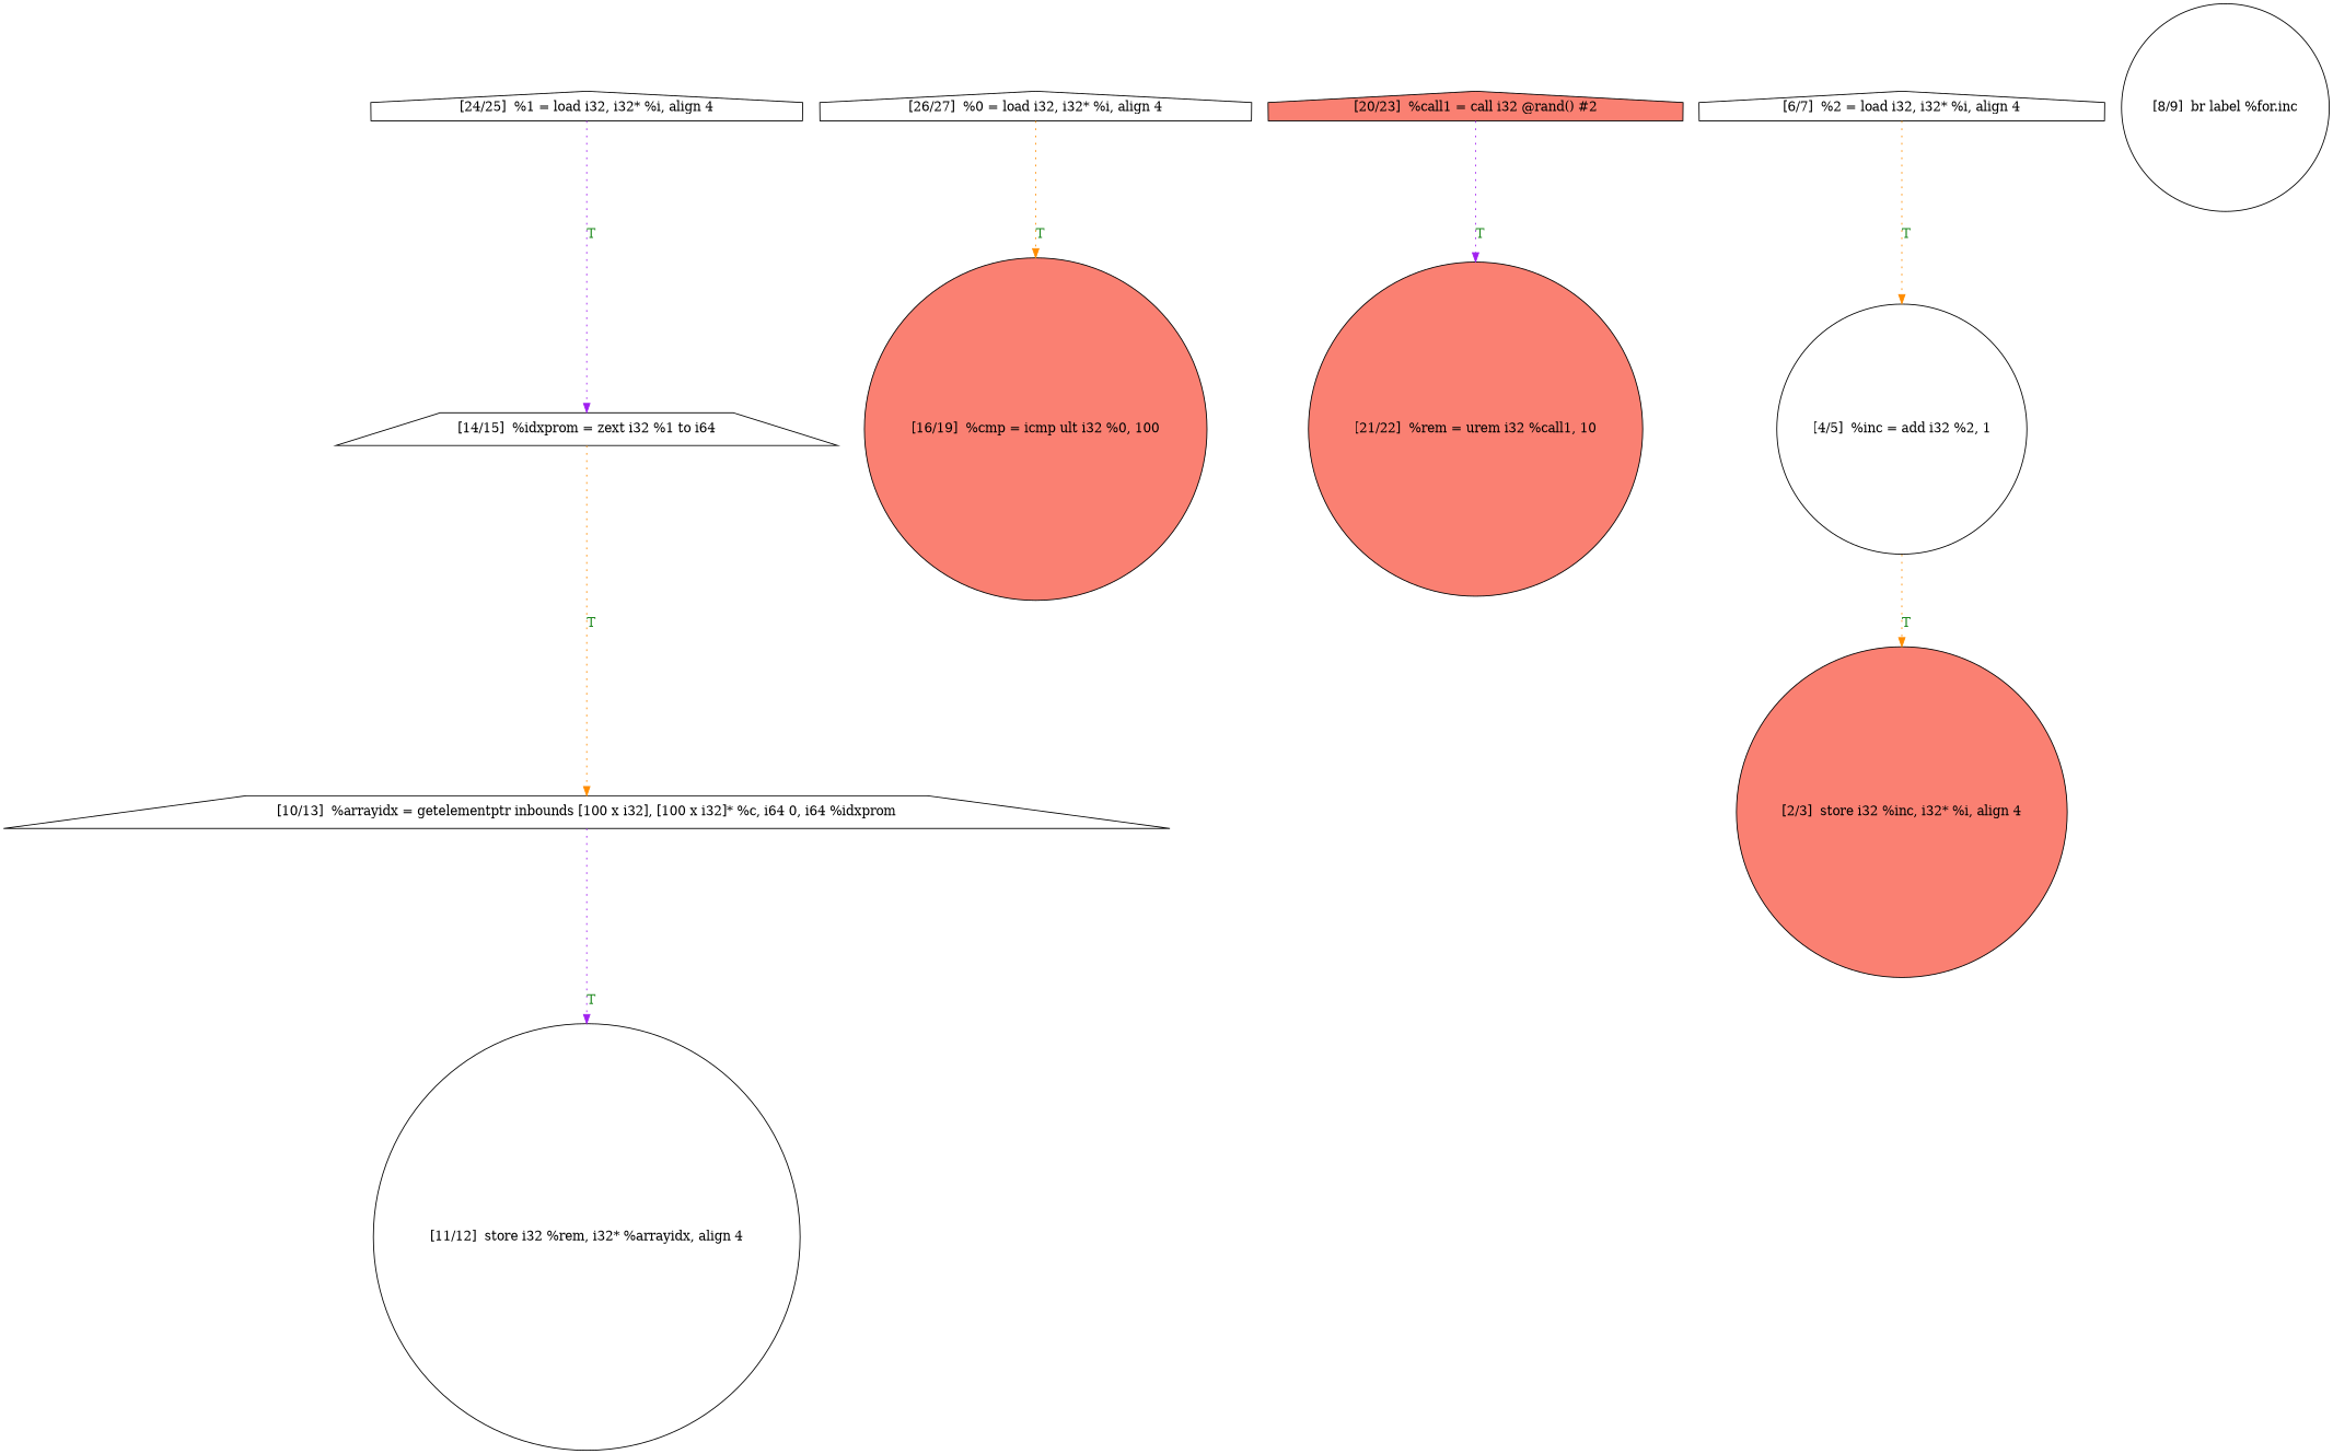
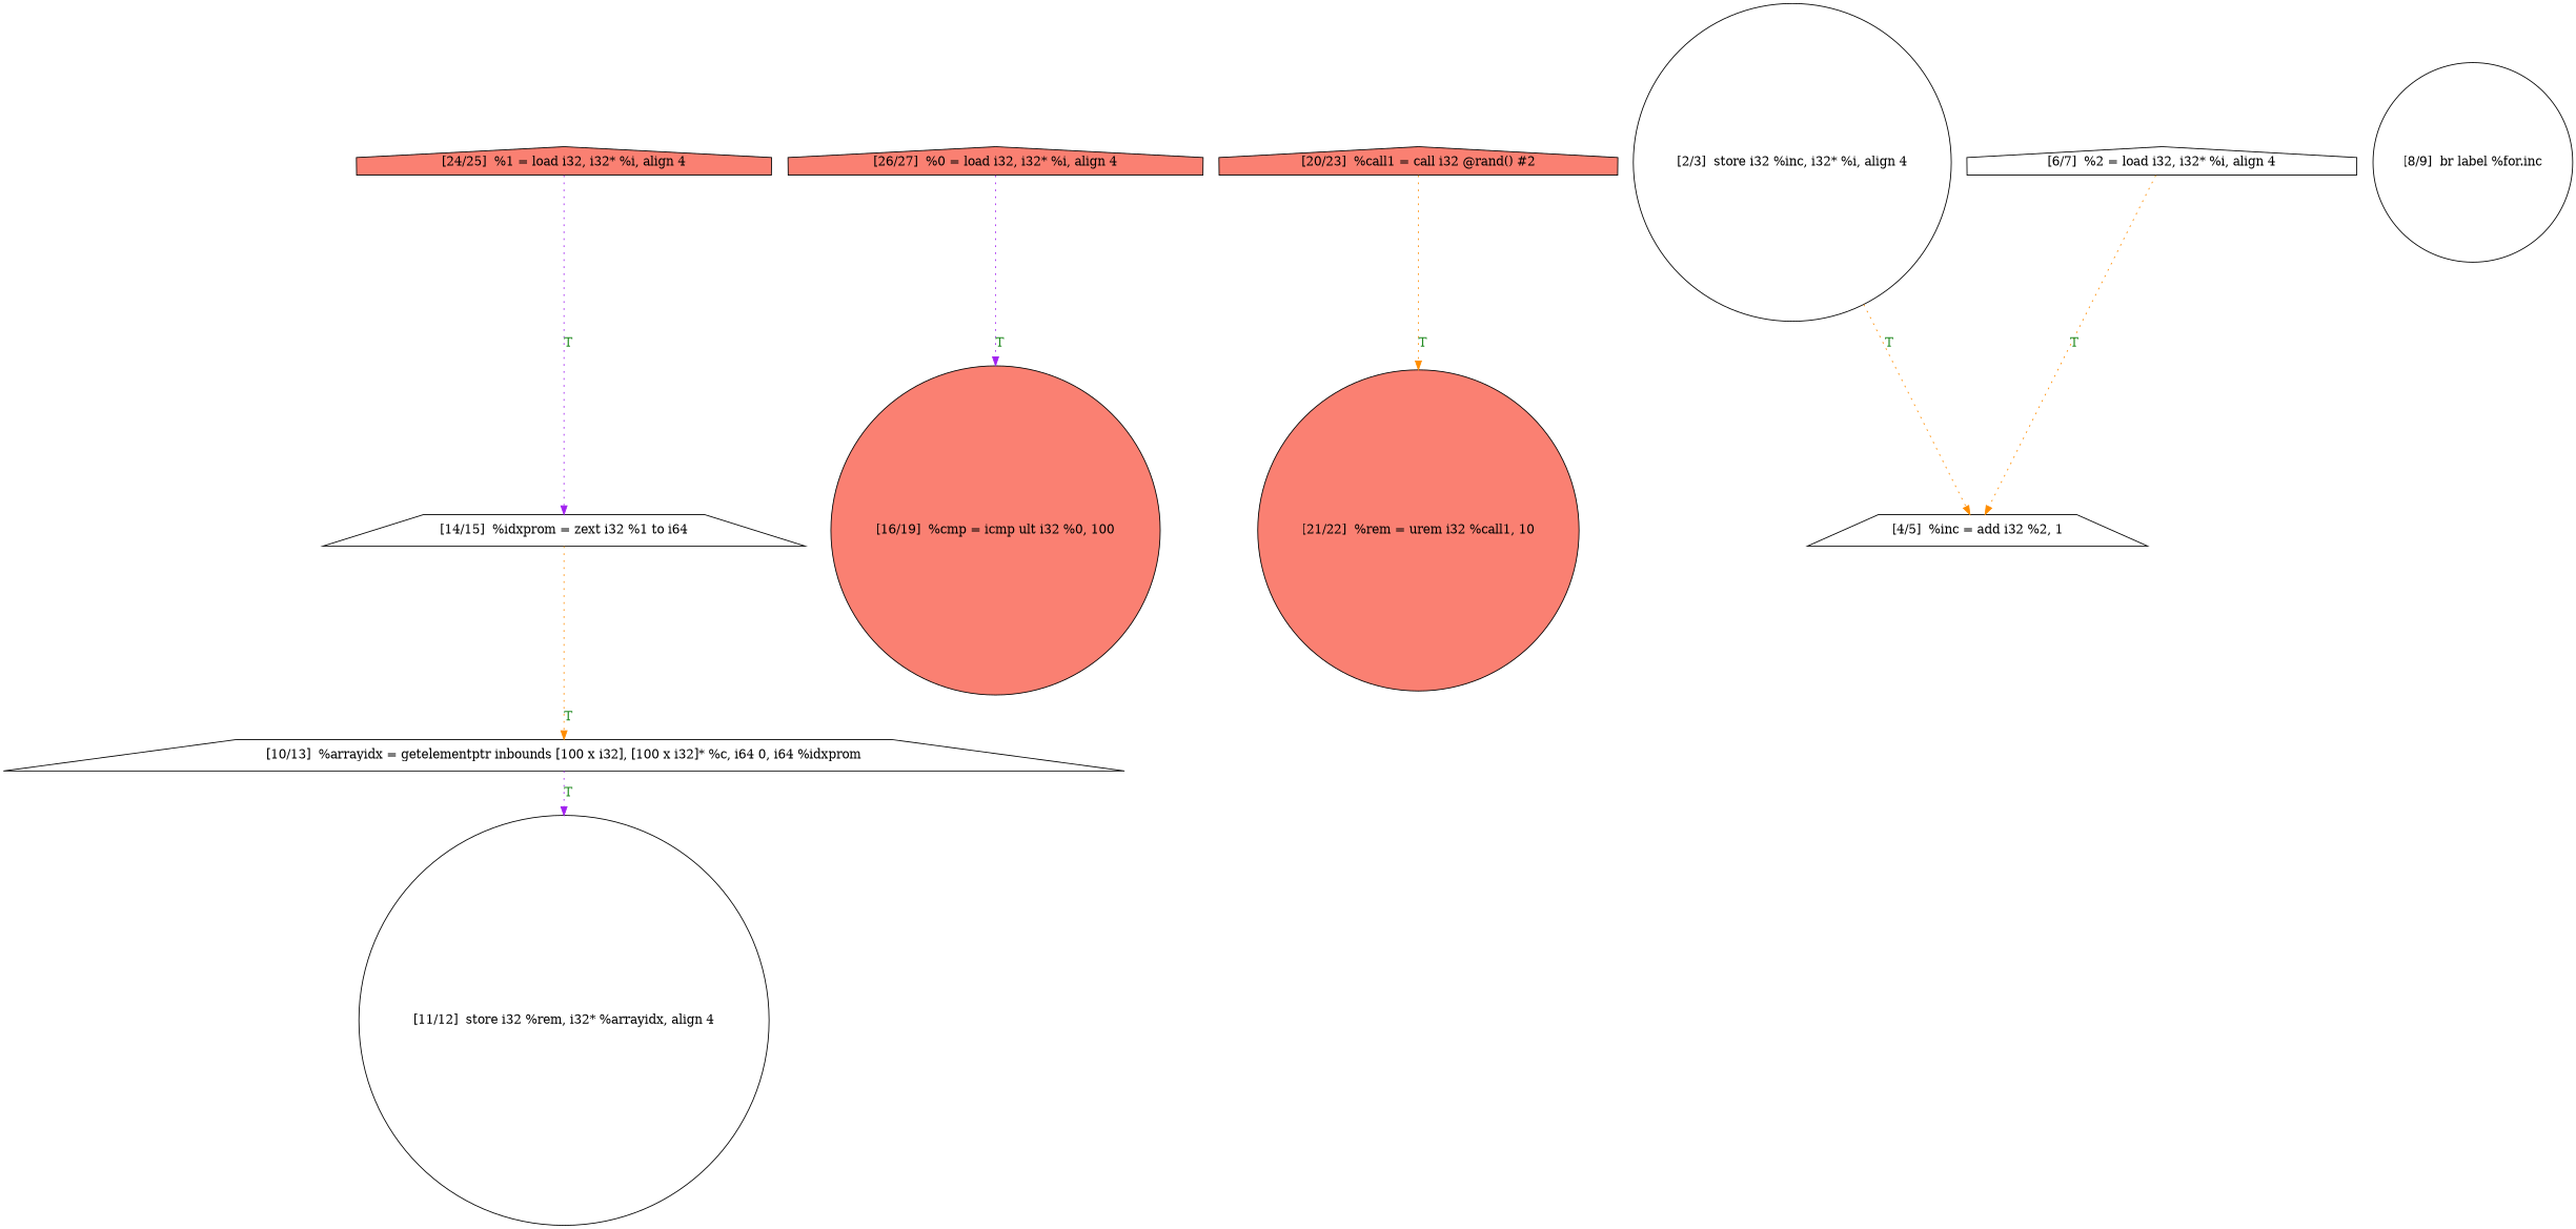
  digraph {
    node [fillcolor=white shape=circle style=filled]
    edge [color=darkorange fontcolor=forestgreen style=dotted]
    n1 [label="[11/12]  store i32 %rem, i32* %arrayidx, align 4"]
-   n2 [label="[26/27]  %0 = load i32, i32* %i, align 4" shape=house]
+   n2 [fillcolor=salmon label="[26/27]  %0 = load i32, i32* %i, align 4" shape=house]
    n3 [fillcolor=salmon label="[16/19]  %cmp = icmp ult i32 %0, 100"]
-   n4 [label="[24/25]  %1 = load i32, i32* %i, align 4" shape=house]
+   n4 [fillcolor=salmon label="[24/25]  %1 = load i32, i32* %i, align 4" shape=house]
    n5 [label="[14/15]  %idxprom = zext i32 %1 to i64" shape=trapezium]
    n6 [label="[10/13]  %arrayidx = getelementptr inbounds [100 x i32], [100 x i32]* %c, i64 0, i64 %idxprom" shape=trapezium]
    n7 [fillcolor=salmon label="[20/23]  %call1 = call i32 @rand() #2" shape=house]
    n8 [fillcolor=salmon label="[21/22]  %rem = urem i32 %call1, 10"]
-   n9 [fillcolor=salmon label="[2/3]  store i32 %inc, i32* %i, align 4"]
+   n9 [label="[2/3]  store i32 %inc, i32* %i, align 4"]
    n10 [label="[8/9]  br label %for.inc"]
-   n11 [label="[4/5]  %inc = add i32 %2, 1"]
+   n11 [label="[4/5]  %inc = add i32 %2, 1" shape=trapezium]
    n12 [label="[6/7]  %2 = load i32, i32* %i, align 4" shape=house]
-   n2 -> n3 [label=T]
+   n2 -> n3 [color=purple label=T]
    n4 -> n5 [color=purple label=T]
    n5 -> n6 [label=T]
    n6 -> n1 [color=purple label=T]
-   n7 -> n8 [color=purple label=T]
-   n11 -> n9 [label=T]
+   n7 -> n8 [label=T]
+   n9 -> n11 [label=T]
    n12 -> n11 [label=T]
  }
